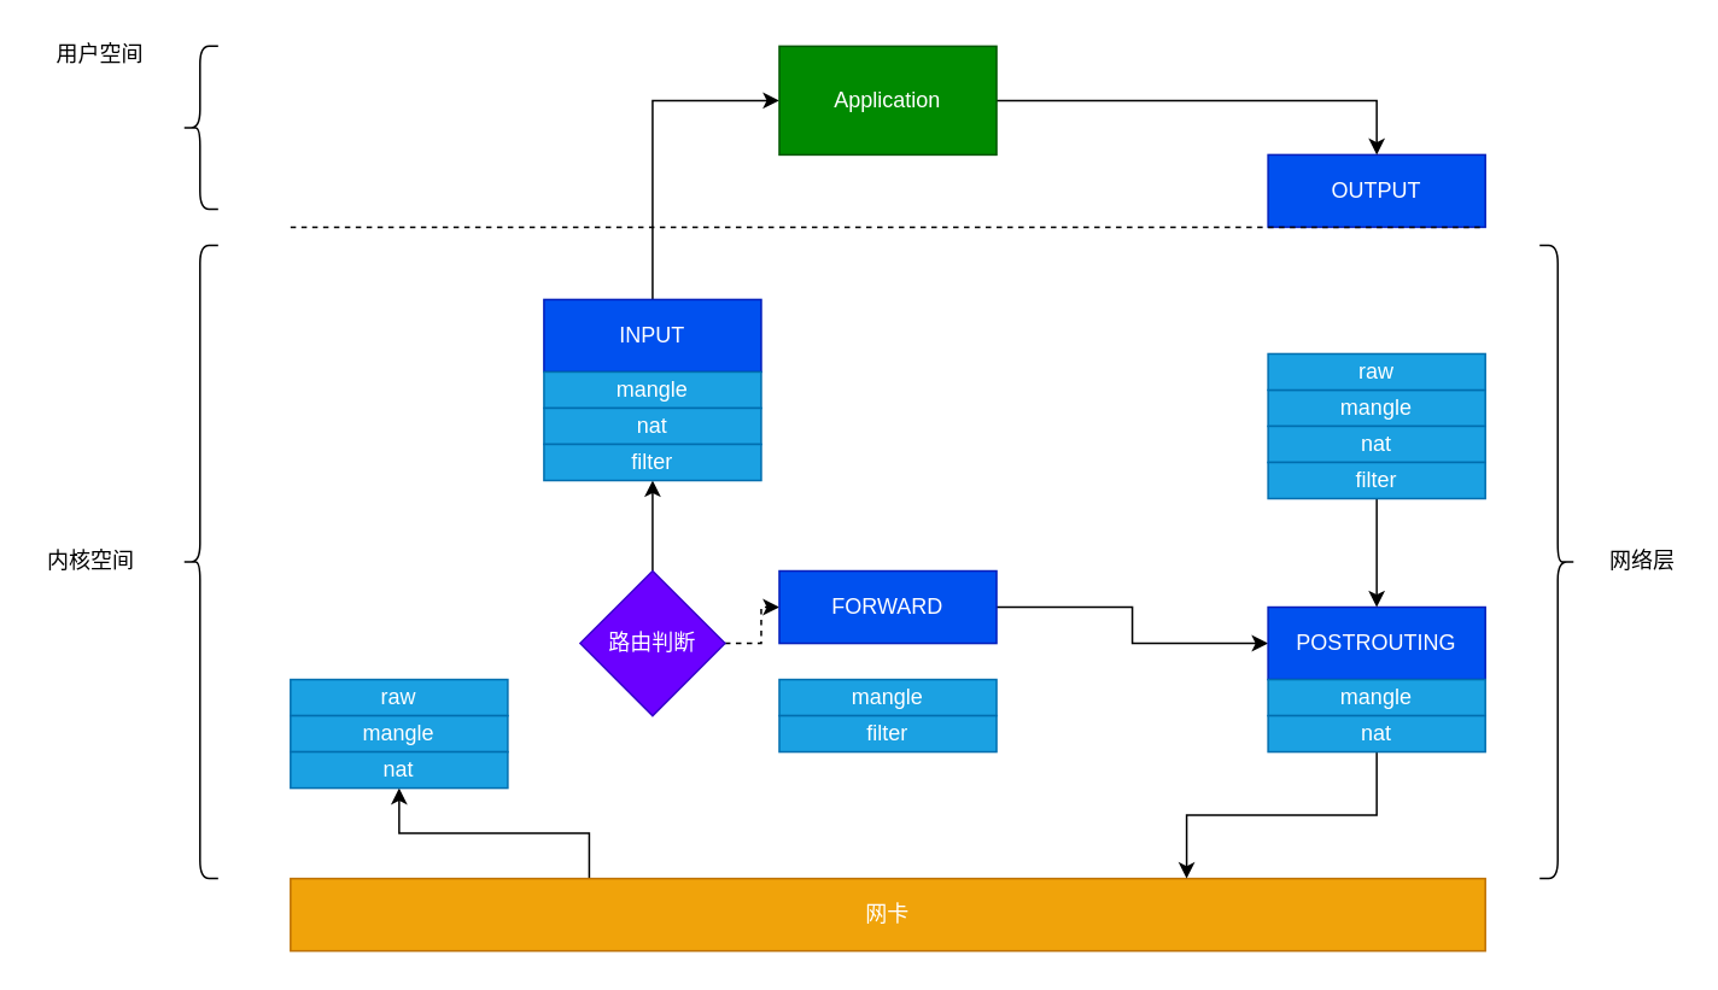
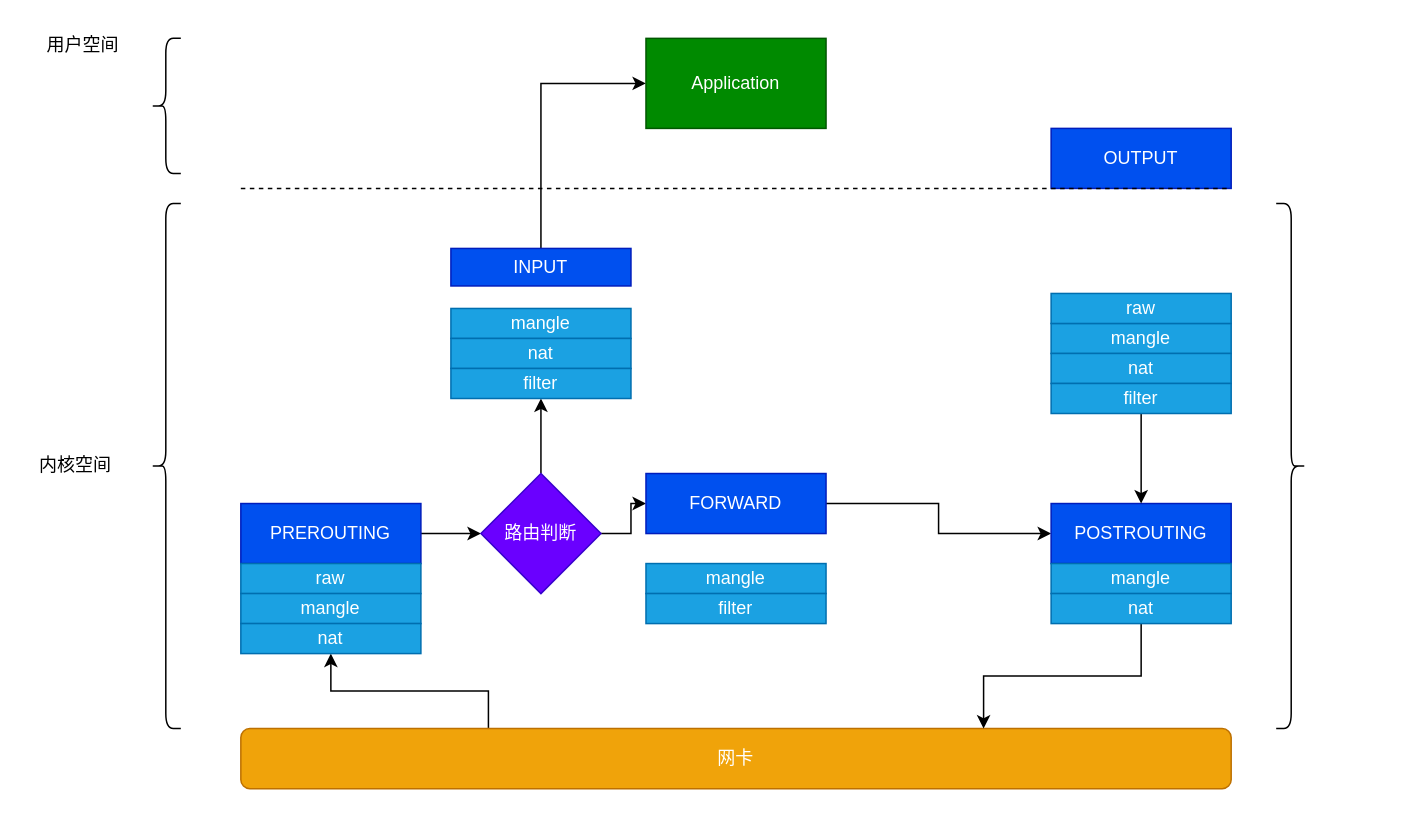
  <mxCell id="0" />
  <mxCell id="1" parent="0" />
  <mxCell id="2" style="edgeStyle=orthogonalEdgeStyle;rounded=0;orthogonalLoop=1;jettySize=auto;html=1;exitX=0.25;exitY=0;exitDx=0;exitDy=0;" edge="1" parent="1" source="3" target="8"><mxGeometry relative="1" as="geometry" /></mxCell>
- <mxCell id="3" value="网卡" style="rounded=0;whiteSpace=wrap;html=1;fillColor=#f0a30a;strokeColor=#BD7000;fontColor=#ffffff;" vertex="1" parent="1"><mxGeometry x="160" y="485" width="660" height="40" as="geometry" /></mxCell>
+ <mxCell id="3" value="网卡" style="whiteSpace=wrap;html=1;fillColor=#f0a30a;strokeColor=#BD7000;fontColor=#ffffff;rounded=1;" vertex="1" parent="1"><mxGeometry x="160" y="485" width="660" height="40" as="geometry" /></mxCell>
+ <mxCell id="4" style="edgeStyle=orthogonalEdgeStyle;rounded=0;orthogonalLoop=1;jettySize=auto;html=1;entryX=0;entryY=0.5;entryDx=0;entryDy=0;" edge="1" parent="1" source="5" target="11"><mxGeometry relative="1" as="geometry" /></mxCell>
+ <mxCell id="5" value="PREROUTING" style="rounded=0;whiteSpace=wrap;html=1;fillColor=#0050ef;strokeColor=#001DBC;fontColor=#ffffff;" vertex="1" parent="1"><mxGeometry x="160" y="335" width="120" height="40" as="geometry" /></mxCell>
  <mxCell id="6" value="raw" style="rounded=0;whiteSpace=wrap;html=1;fillColor=#1ba1e2;strokeColor=#006EAF;fontColor=#ffffff;" vertex="1" parent="1"><mxGeometry x="160" y="375" width="120" height="20" as="geometry" /></mxCell>
  <mxCell id="7" value="mangle" style="rounded=0;whiteSpace=wrap;html=1;fillColor=#1ba1e2;strokeColor=#006EAF;fontColor=#ffffff;" vertex="1" parent="1"><mxGeometry x="160" y="395" width="120" height="20" as="geometry" /></mxCell>
  <mxCell id="8" value="nat" style="rounded=0;whiteSpace=wrap;html=1;fillColor=#1ba1e2;strokeColor=#006EAF;fontColor=#ffffff;" vertex="1" parent="1"><mxGeometry x="160" y="415" width="120" height="20" as="geometry" /></mxCell>
  <mxCell id="9" style="edgeStyle=orthogonalEdgeStyle;rounded=0;orthogonalLoop=1;jettySize=auto;html=1;entryX=0.5;entryY=1;entryDx=0;entryDy=0;" edge="1" parent="1" source="11" target="16"><mxGeometry relative="1" as="geometry" /></mxCell>
- <mxCell id="10" style="edgeStyle=orthogonalEdgeStyle;rounded=0;orthogonalLoop=1;jettySize=auto;html=1;dashed=1;" edge="1" parent="1" source="11" target="18"><mxGeometry relative="1" as="geometry" /></mxCell>
+ <mxCell id="10" style="edgeStyle=orthogonalEdgeStyle;rounded=0;orthogonalLoop=1;jettySize=auto;html=1;" edge="1" parent="1" source="11" target="18"><mxGeometry relative="1" as="geometry" /></mxCell>
  <mxCell id="11" value="路由判断" style="rhombus;whiteSpace=wrap;html=1;fillColor=#6a00ff;strokeColor=#3700CC;fontColor=#ffffff;" vertex="1" parent="1"><mxGeometry x="320" y="315" width="80" height="80" as="geometry" /></mxCell>
  <mxCell id="12" style="edgeStyle=orthogonalEdgeStyle;rounded=0;orthogonalLoop=1;jettySize=auto;html=1;entryX=0;entryY=0.5;entryDx=0;entryDy=0;" edge="1" parent="1" source="13" target="32"><mxGeometry relative="1" as="geometry"><Array as="points"><mxPoint x="360" y="55" /></Array></mxGeometry></mxCell>
- <mxCell id="13" value="INPUT" style="rounded=0;whiteSpace=wrap;html=1;fillColor=#0050ef;strokeColor=#001DBC;fontColor=#ffffff;" vertex="1" parent="1"><mxGeometry x="300" y="165" width="120" height="40" as="geometry" /></mxCell>
+ <mxCell id="13" value="INPUT" style="rounded=0;whiteSpace=wrap;html=1;fillColor=#0050ef;strokeColor=#001DBC;fontColor=#ffffff;" vertex="1" parent="1"><mxGeometry x="300" y="165" width="120" height="25" as="geometry" /></mxCell>
  <mxCell id="14" value="mangle" style="rounded=0;whiteSpace=wrap;html=1;fillColor=#1ba1e2;strokeColor=#006EAF;fontColor=#ffffff;" vertex="1" parent="1"><mxGeometry x="300" y="205" width="120" height="20" as="geometry" /></mxCell>
  <mxCell id="15" value="nat" style="rounded=0;whiteSpace=wrap;html=1;fillColor=#1ba1e2;strokeColor=#006EAF;fontColor=#ffffff;" vertex="1" parent="1"><mxGeometry x="300" y="225" width="120" height="20" as="geometry" /></mxCell>
  <mxCell id="16" value="filter" style="rounded=0;whiteSpace=wrap;html=1;fillColor=#1ba1e2;strokeColor=#006EAF;fontColor=#ffffff;" vertex="1" parent="1"><mxGeometry x="300" y="245" width="120" height="20" as="geometry" /></mxCell>
  <mxCell id="17" style="edgeStyle=orthogonalEdgeStyle;rounded=0;orthogonalLoop=1;jettySize=auto;html=1;entryX=0;entryY=0.5;entryDx=0;entryDy=0;" edge="1" parent="1" source="18" target="21"><mxGeometry relative="1" as="geometry" /></mxCell>
  <mxCell id="18" value="FORWARD" style="rounded=0;whiteSpace=wrap;html=1;fillColor=#0050ef;strokeColor=#001DBC;fontColor=#ffffff;" vertex="1" parent="1"><mxGeometry x="430" y="315" width="120" height="40" as="geometry" /></mxCell>
  <mxCell id="19" value="mangle" style="rounded=0;whiteSpace=wrap;html=1;fillColor=#1ba1e2;strokeColor=#006EAF;fontColor=#ffffff;" vertex="1" parent="1"><mxGeometry x="430" y="375" width="120" height="20" as="geometry" /></mxCell>
  <mxCell id="20" value="filter" style="rounded=0;whiteSpace=wrap;html=1;fillColor=#1ba1e2;strokeColor=#006EAF;fontColor=#ffffff;" vertex="1" parent="1"><mxGeometry x="430" y="395" width="120" height="20" as="geometry" /></mxCell>
  <mxCell id="21" value="POSTROUTING" style="rounded=0;whiteSpace=wrap;html=1;fillColor=#0050ef;strokeColor=#001DBC;fontColor=#ffffff;" vertex="1" parent="1"><mxGeometry x="700" y="335" width="120" height="40" as="geometry" /></mxCell>
  <mxCell id="22" value="mangle" style="rounded=0;whiteSpace=wrap;html=1;fillColor=#1ba1e2;strokeColor=#006EAF;fontColor=#ffffff;" vertex="1" parent="1"><mxGeometry x="700" y="375" width="120" height="20" as="geometry" /></mxCell>
  <mxCell id="23" style="edgeStyle=orthogonalEdgeStyle;rounded=0;orthogonalLoop=1;jettySize=auto;html=1;entryX=0.75;entryY=0;entryDx=0;entryDy=0;" edge="1" parent="1" source="24" target="3"><mxGeometry relative="1" as="geometry" /></mxCell>
  <mxCell id="24" value="nat" style="rounded=0;whiteSpace=wrap;html=1;fillColor=#1ba1e2;strokeColor=#006EAF;fontColor=#ffffff;" vertex="1" parent="1"><mxGeometry x="700" y="395" width="120" height="20" as="geometry" /></mxCell>
  <mxCell id="25" value="OUTPUT" style="rounded=0;whiteSpace=wrap;html=1;fillColor=#0050ef;strokeColor=#001DBC;fontColor=#ffffff;" vertex="1" parent="1"><mxGeometry x="700" y="85" width="120" height="40" as="geometry" /></mxCell>
  <mxCell id="26" value="mangle" style="rounded=0;whiteSpace=wrap;html=1;fillColor=#1ba1e2;strokeColor=#006EAF;fontColor=#ffffff;" vertex="1" parent="1"><mxGeometry x="700" y="215" width="120" height="20" as="geometry" /></mxCell>
  <mxCell id="27" value="nat" style="rounded=0;whiteSpace=wrap;html=1;fillColor=#1ba1e2;strokeColor=#006EAF;fontColor=#ffffff;" vertex="1" parent="1"><mxGeometry x="700" y="235" width="120" height="20" as="geometry" /></mxCell>
  <mxCell id="28" style="edgeStyle=orthogonalEdgeStyle;rounded=0;orthogonalLoop=1;jettySize=auto;html=1;entryX=0.5;entryY=0;entryDx=0;entryDy=0;" edge="1" parent="1" source="29" target="21"><mxGeometry relative="1" as="geometry" /></mxCell>
  <mxCell id="29" value="filter" style="rounded=0;whiteSpace=wrap;html=1;fillColor=#1ba1e2;strokeColor=#006EAF;fontColor=#ffffff;" vertex="1" parent="1"><mxGeometry x="700" y="255" width="120" height="20" as="geometry" /></mxCell>
  <mxCell id="30" value="raw" style="rounded=0;whiteSpace=wrap;html=1;fillColor=#1ba1e2;strokeColor=#006EAF;fontColor=#ffffff;" vertex="1" parent="1"><mxGeometry x="700" y="195" width="120" height="20" as="geometry" /></mxCell>
- <mxCell id="31" style="edgeStyle=orthogonalEdgeStyle;rounded=0;orthogonalLoop=1;jettySize=auto;html=1;entryX=0.5;entryY=0;entryDx=0;entryDy=0;" edge="1" parent="1" source="32" target="25"><mxGeometry relative="1" as="geometry" /></mxCell>
  <mxCell id="32" value="Application" style="rounded=0;whiteSpace=wrap;html=1;fillColor=#008a00;strokeColor=#005700;fontColor=#ffffff;" vertex="1" parent="1"><mxGeometry x="430" y="25" width="120" height="60" as="geometry" /></mxCell>
  <mxCell id="33" value="" style="endArrow=none;dashed=1;html=1;" edge="1" parent="1"><mxGeometry width="50" height="50" relative="1" as="geometry"><mxPoint x="160" y="125" as="sourcePoint" /><mxPoint x="820" y="125" as="targetPoint" /></mxGeometry></mxCell>
  <mxCell id="34" value="" style="shape=curlyBracket;whiteSpace=wrap;html=1;rounded=1;" vertex="1" parent="1"><mxGeometry y="135" width="20" height="350" as="geometry" x="100" /></mxCell>
  <mxCell id="35" value="内核空间" style="text;html=1;strokeColor=none;fillColor=none;align=center;verticalAlign=middle;whiteSpace=wrap;rounded=0;" vertex="1" parent="1"><mxGeometry x="20" y="300" width="60" height="20" as="geometry" /></mxCell>
  <mxCell id="36" value="" style="shape=curlyBracket;whiteSpace=wrap;html=1;rounded=1;" vertex="1" parent="1"><mxGeometry y="25" width="20" height="90" as="geometry" x="100" /></mxCell>
  <mxCell id="37" value="用户空间" style="text;html=1;strokeColor=none;fillColor=none;align=center;verticalAlign=middle;whiteSpace=wrap;rounded=0;" vertex="1" parent="1"><mxGeometry x="30" y="20" width="50" height="20" as="geometry" /></mxCell>
  <mxCell id="38" value="" style="shape=curlyBracket;whiteSpace=wrap;html=1;rounded=1;rotation=-180;" vertex="1" parent="1"><mxGeometry x="850" y="135" width="20" height="350" as="geometry" /></mxCell>
- <mxCell id="39" value="网络层" style="text;html=1;strokeColor=none;fillColor=none;align=center;verticalAlign=middle;whiteSpace=wrap;rounded=0;" vertex="1" parent="1"><mxGeometry x="887" y="300" width="40" height="20" as="geometry" /></mxCell>
